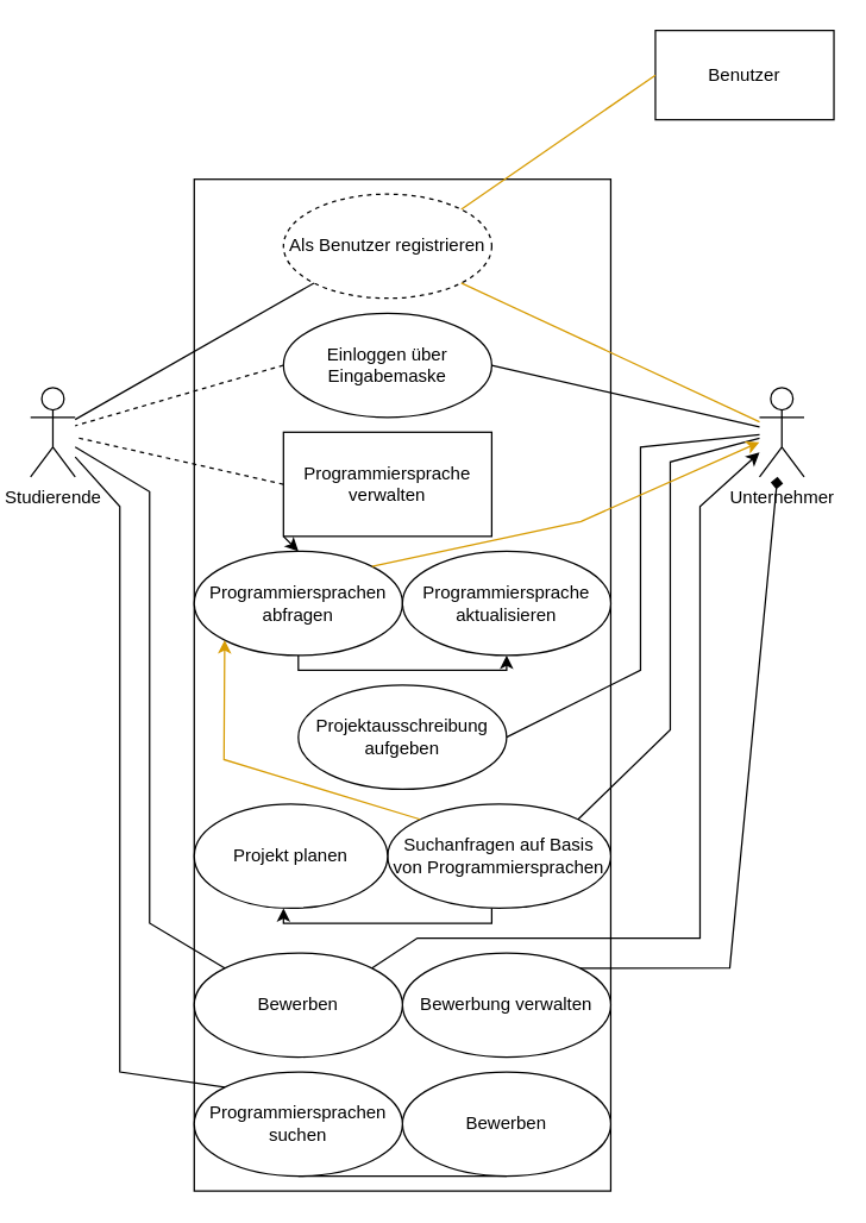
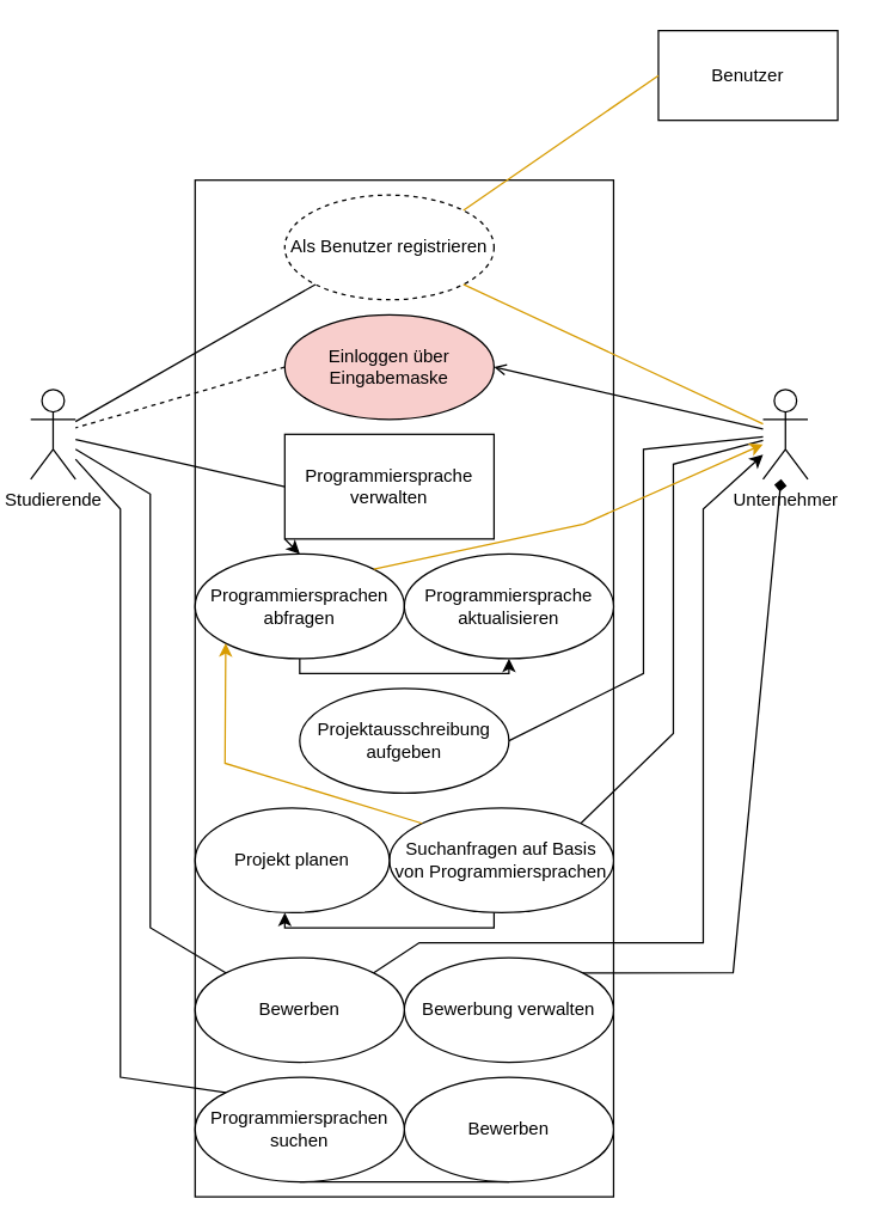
  <mxCell id="0" />
  <mxCell id="1" parent="0" />
  <mxCell id="2" value="Unternehmer" style="shape=umlActor;verticalLabelPosition=bottom;verticalAlign=top;html=1;" parent="1" vertex="1"><mxGeometry x="510" y="260" width="30" height="60" as="geometry" /></mxCell>
  <mxCell id="3" value="Studierende" style="shape=umlActor;verticalLabelPosition=bottom;verticalAlign=top;html=1;" parent="1" vertex="1"><mxGeometry x="20" y="260" width="30" height="60" as="geometry" /></mxCell>
  <mxCell id="4" value="" style="rounded=0;whiteSpace=wrap;html=1;" parent="1" vertex="1"><mxGeometry x="130" y="120" width="280" height="680" as="geometry" /></mxCell>
  <mxCell id="5" value="Als Benutzer registrieren" style="ellipse;whiteSpace=wrap;html=1;dashed=1;" parent="1" vertex="1"><mxGeometry x="190" y="130" width="140" height="70" as="geometry" /></mxCell>
  <mxCell id="6" value="" style="endArrow=none;html=1;rounded=0;entryX=0;entryY=1;entryDx=0;entryDy=0;" parent="1" source="3" target="5" edge="1"><mxGeometry width="50" height="50" relative="1" as="geometry"><mxPoint x="310" y="270" as="sourcePoint" /><mxPoint x="360" y="220" as="targetPoint" /></mxGeometry></mxCell>
  <mxCell id="7" value="" style="endArrow=none;html=1;rounded=0;entryX=1;entryY=1;entryDx=0;entryDy=0;fillColor=#ffe6cc;strokeColor=#D79B00;" parent="1" source="2" target="5" edge="1"><mxGeometry width="50" height="50" relative="1" as="geometry"><mxPoint x="310" y="270" as="sourcePoint" /><mxPoint x="360" y="220" as="targetPoint" /></mxGeometry></mxCell>
  <mxCell id="8" value="Benutzer" style="rounded=0;whiteSpace=wrap;html=1;" parent="1" vertex="1"><mxGeometry x="440" y="20" width="120" height="60" as="geometry" /></mxCell>
  <mxCell id="9" value="" style="endArrow=none;html=1;rounded=0;exitX=1;exitY=0;exitDx=0;exitDy=0;entryX=0;entryY=0.5;entryDx=0;entryDy=0;fillColor=#ffe6cc;strokeColor=#d79b00;" parent="1" source="5" target="8" edge="1"><mxGeometry width="50" height="50" relative="1" as="geometry"><mxPoint x="450" y="270" as="sourcePoint" /><mxPoint x="500" y="220" as="targetPoint" /></mxGeometry></mxCell>
- <mxCell id="10" value="Einloggen über Eingabemaske" style="ellipse;whiteSpace=wrap;html=1;" parent="1" vertex="1"><mxGeometry x="190" y="210" width="140" height="70" as="geometry" /></mxCell>
- <mxCell id="11" value="" style="endArrow=none;html=1;rounded=0;entryX=1;entryY=0.5;entryDx=0;entryDy=0;" parent="1" source="2" target="10" edge="1"><mxGeometry width="50" height="50" relative="1" as="geometry"><mxPoint x="300" y="340" as="sourcePoint" /><mxPoint x="350" y="290" as="targetPoint" /></mxGeometry></mxCell>
+ <mxCell id="10" value="Einloggen über Eingabemaske" style="ellipse;whiteSpace=wrap;html=1;fillColor=#f8cecc;" parent="1" vertex="1"><mxGeometry x="190" y="210" width="140" height="70" as="geometry" /></mxCell>
+ <mxCell id="11" value="" style="endArrow=open;html=1;rounded=0;entryX=1;entryY=0.5;entryDx=0;entryDy=0;" parent="1" source="2" target="10" edge="1"><mxGeometry width="50" height="50" relative="1" as="geometry"><mxPoint x="300" y="340" as="sourcePoint" /><mxPoint x="350" y="290" as="targetPoint" /></mxGeometry></mxCell>
  <mxCell id="12" value="" style="endArrow=none;html=1;rounded=0;exitX=0;exitY=0.5;exitDx=0;exitDy=0;dashed=1;" parent="1" source="10" target="3" edge="1"><mxGeometry width="50" height="50" relative="1" as="geometry"><mxPoint x="343.71" y="340" as="sourcePoint" /><mxPoint x="90" y="183.18" as="targetPoint" /></mxGeometry></mxCell>
  <mxCell id="13" value="Programmiersprache verwalten" style="whiteSpace=wrap;html=1;rounded=0;" parent="1" vertex="1"><mxGeometry x="190" y="290" width="140" height="70" as="geometry" /></mxCell>
- <mxCell id="14" value="" style="endArrow=none;html=1;rounded=0;exitX=0;exitY=0.5;exitDx=0;exitDy=0;dashed=1;" parent="1" source="13" target="3" edge="1"><mxGeometry width="50" height="50" relative="1" as="geometry"><mxPoint x="330" y="420" as="sourcePoint" /><mxPoint x="380" y="370" as="targetPoint" /></mxGeometry></mxCell>
+ <mxCell id="14" value="" style="endArrow=none;html=1;rounded=0;exitX=0;exitY=0.5;exitDx=0;exitDy=0;" parent="1" source="13" target="3" edge="1"><mxGeometry width="50" height="50" relative="1" as="geometry"><mxPoint x="330" y="420" as="sourcePoint" /><mxPoint x="380" y="370" as="targetPoint" /></mxGeometry></mxCell>
  <mxCell id="15" value="Programmiersprachen abfragen" style="ellipse;whiteSpace=wrap;html=1;" parent="1" vertex="1"><mxGeometry x="130" y="370" width="140" height="70" as="geometry" /></mxCell>
  <mxCell id="16" value="Programmiersprache aktualisieren" style="ellipse;whiteSpace=wrap;html=1;" parent="1" vertex="1"><mxGeometry x="270" y="370" width="140" height="70" as="geometry" /></mxCell>
  <mxCell id="17" value="" style="endArrow=classic;html=1;rounded=0;entryX=0.5;entryY=0;entryDx=0;entryDy=0;exitX=0;exitY=1;exitDx=0;exitDy=0;" parent="1" source="13" target="15" edge="1"><mxGeometry width="50" height="50" relative="1" as="geometry"><mxPoint x="310" y="430" as="sourcePoint" /><mxPoint x="360" y="380" as="targetPoint" /></mxGeometry></mxCell>
  <mxCell id="18" value="" style="endArrow=classic;html=1;rounded=0;entryX=0.5;entryY=1;entryDx=0;entryDy=0;exitX=0.5;exitY=1;exitDx=0;exitDy=0;" parent="1" source="15" target="16" edge="1"><mxGeometry width="50" height="50" relative="1" as="geometry"><mxPoint x="600" y="520" as="sourcePoint" /><mxPoint x="360" y="380" as="targetPoint" /><Array as="points"><mxPoint x="200" y="450" /><mxPoint x="340" y="450" /></Array></mxGeometry></mxCell>
  <mxCell id="19" value="Projektausschreibung aufgeben" style="ellipse;whiteSpace=wrap;html=1;" parent="1" vertex="1"><mxGeometry x="200" y="460" width="140" height="70" as="geometry" /></mxCell>
  <mxCell id="20" value="" style="endArrow=none;html=1;rounded=0;exitX=1;exitY=0.5;exitDx=0;exitDy=0;" parent="1" source="19" target="2" edge="1"><mxGeometry width="50" height="50" relative="1" as="geometry"><mxPoint x="330" y="420" as="sourcePoint" /><mxPoint x="380" y="370" as="targetPoint" /><Array as="points"><mxPoint x="430" y="450" /><mxPoint x="430" y="300" /></Array></mxGeometry></mxCell>
  <mxCell id="21" value="Suchanfragen auf Basis von Programmiersprachen" style="ellipse;whiteSpace=wrap;html=1;" parent="1" vertex="1"><mxGeometry x="260" y="540" width="150" height="70" as="geometry" /></mxCell>
  <mxCell id="22" value="" style="endArrow=none;html=1;rounded=0;exitX=1;exitY=0;exitDx=0;exitDy=0;" parent="1" source="21" target="2" edge="1"><mxGeometry width="50" height="50" relative="1" as="geometry"><mxPoint x="330" y="510" as="sourcePoint" /><mxPoint x="380" y="460" as="targetPoint" /><Array as="points"><mxPoint x="450" y="490" /><mxPoint x="450" y="310" /></Array></mxGeometry></mxCell>
  <mxCell id="23" value="Projekt planen" style="ellipse;whiteSpace=wrap;html=1;" parent="1" vertex="1"><mxGeometry x="130" y="540" width="130" height="70" as="geometry" /></mxCell>
  <mxCell id="24" value="" style="endArrow=classic;html=1;rounded=0;entryX=0.5;entryY=1;entryDx=0;entryDy=0;exitX=0.5;exitY=1;exitDx=0;exitDy=0;" parent="1" edge="1"><mxGeometry width="50" height="50" relative="1" as="geometry"><mxPoint x="330" y="610" as="sourcePoint" /><mxPoint x="190" y="610" as="targetPoint" /><Array as="points"><mxPoint x="330" y="620" /><mxPoint x="190" y="620" /></Array></mxGeometry></mxCell>
  <mxCell id="25" value="" style="endArrow=classic;html=1;rounded=0;fillColor=#ffe6cc;strokeColor=#d79b00;exitX=0;exitY=0;exitDx=0;exitDy=0;entryX=0;entryY=1;entryDx=0;entryDy=0;" edge="1" parent="1" source="21" target="15"><mxGeometry width="50" height="50" relative="1" as="geometry"><mxPoint x="300" y="530" as="sourcePoint" /><mxPoint x="350" y="480" as="targetPoint" /><Array as="points"><mxPoint x="150" y="510" /></Array></mxGeometry></mxCell>
  <mxCell id="26" value="" style="endArrow=classic;html=1;rounded=0;fillColor=#ffe6cc;strokeColor=#d79b00;exitX=1;exitY=0;exitDx=0;exitDy=0;" edge="1" parent="1" source="15" target="2"><mxGeometry width="50" height="50" relative="1" as="geometry"><mxPoint x="300" y="470" as="sourcePoint" /><mxPoint x="350" y="420" as="targetPoint" /><Array as="points"><mxPoint x="390" y="350" /></Array></mxGeometry></mxCell>
  <mxCell id="27" value="Bewerbung verwalten" style="ellipse;whiteSpace=wrap;html=1;" vertex="1" parent="1"><mxGeometry x="270" y="640" width="140" height="70" as="geometry" /></mxCell>
  <mxCell id="28" value="Bewerben" style="ellipse;whiteSpace=wrap;html=1;" vertex="1" parent="1"><mxGeometry x="130" y="640" width="140" height="70" as="geometry" /></mxCell>
  <mxCell id="29" value="" style="endArrow=none;html=1;rounded=0;entryX=0;entryY=0;entryDx=0;entryDy=0;" edge="1" parent="1" target="28"><mxGeometry width="50" height="50" relative="1" as="geometry"><mxPoint x="50" y="300" as="sourcePoint" /><mxPoint x="350" y="540" as="targetPoint" /><Array as="points"><mxPoint x="100" y="330" /><mxPoint x="100" y="620" /></Array></mxGeometry></mxCell>
  <mxCell id="30" value="" style="endArrow=classic;html=1;rounded=0;exitX=1;exitY=0;exitDx=0;exitDy=0;" edge="1" parent="1" source="28" target="2"><mxGeometry width="50" height="50" relative="1" as="geometry"><mxPoint x="300" y="590" as="sourcePoint" /><mxPoint x="350" y="540" as="targetPoint" /><Array as="points"><mxPoint x="280" y="630" /><mxPoint x="470" y="630" /><mxPoint x="470" y="340" /></Array></mxGeometry></mxCell>
  <mxCell id="31" value="" style="endArrow=diamond;html=1;rounded=0;exitX=1;exitY=0;exitDx=0;exitDy=0;" edge="1" parent="1" source="27" target="2"><mxGeometry width="50" height="50" relative="1" as="geometry"><mxPoint x="300" y="590" as="sourcePoint" /><mxPoint x="490" y="640" as="targetPoint" /><Array as="points"><mxPoint x="490" y="650" /></Array></mxGeometry></mxCell>
  <mxCell id="32" value="Bewerben" style="ellipse;whiteSpace=wrap;html=1;" vertex="1" parent="1"><mxGeometry x="270" y="720" width="140" height="70" as="geometry" /></mxCell>
  <mxCell id="33" value="Programmiersprachen suchen" style="ellipse;whiteSpace=wrap;html=1;" vertex="1" parent="1"><mxGeometry x="130" y="720" width="140" height="70" as="geometry" /></mxCell>
  <mxCell id="34" value="" style="endArrow=none;html=1;rounded=0;exitX=0;exitY=0;exitDx=0;exitDy=0;" edge="1" parent="1" source="33" target="3"><mxGeometry width="50" height="50" relative="1" as="geometry"><mxPoint x="380" y="550" as="sourcePoint" /><mxPoint x="430" y="500" as="targetPoint" /><Array as="points"><mxPoint x="80" y="720" /><mxPoint x="80" y="340" /></Array></mxGeometry></mxCell>
  <mxCell id="35" value="" style="endArrow=none;html=1;rounded=0;entryX=0.5;entryY=1;entryDx=0;entryDy=0;exitX=0.5;exitY=1;exitDx=0;exitDy=0;" edge="1" parent="1" source="32" target="33"><mxGeometry width="50" height="50" relative="1" as="geometry"><mxPoint x="380" y="550" as="sourcePoint" /><mxPoint x="430" y="500" as="targetPoint" /></mxGeometry></mxCell>
